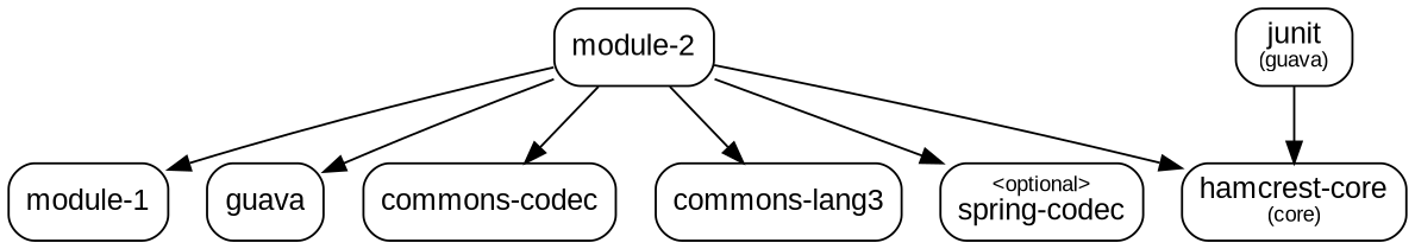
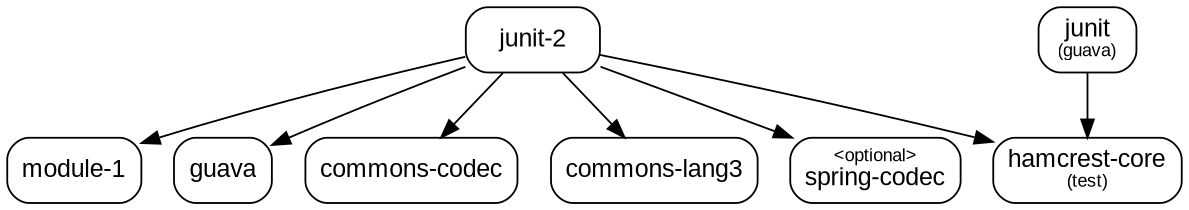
  digraph {
    node [fontname=Arial fontsize=14 shape=box style=rounded]
    edge [fontname=Arial fontsize=10]
-   n1 [label="module-2"]
+   n1 [label="junit-2"]
    n2 [label=<module-1>]
    n3 [label=<guava>]
    n4 [label=<commons-codec>]
    n5 [label=<commons-lang3>]
    n6 [label=<<font point-size="10">&lt;optional&gt;</font><br/>spring-codec>]
-   n7 [label=<hamcrest-core<font point-size="10"><br/>(core)</font>>]
+   n7 [label=<hamcrest-core<font point-size="10"><br/>(test)</font>>]
    n8 [label=<junit<font point-size="10"><br/>(guava)</font>>]
    n1 -> n2
    n1 -> n3
    n1 -> n4
    n1 -> n5
    n1 -> n6
    n1 -> n7
    n8 -> n7
  }
